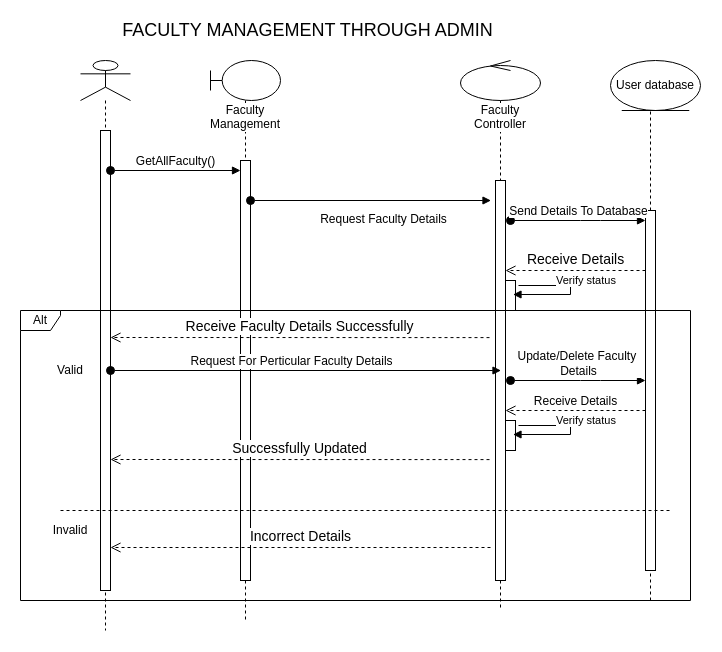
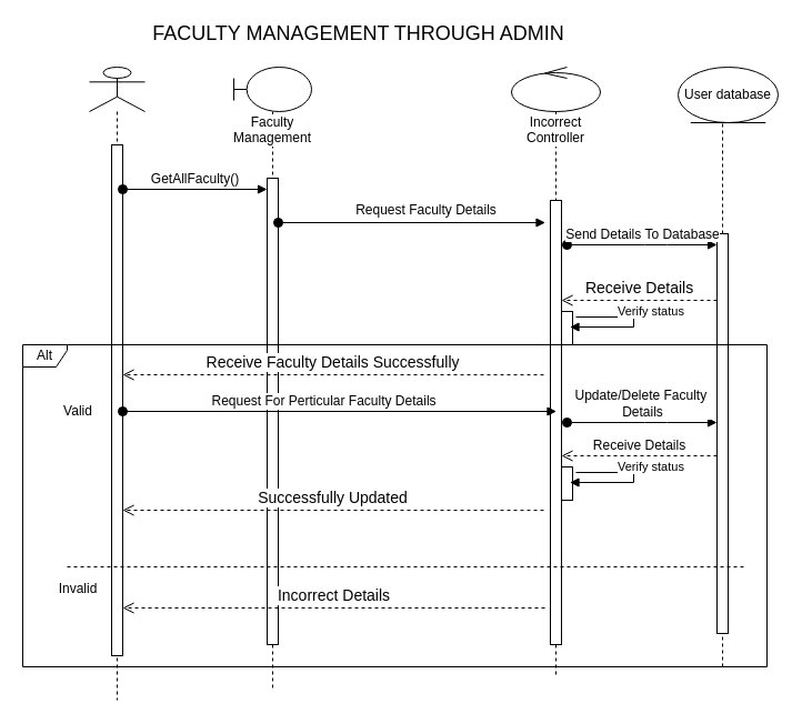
  <mxCell id="0" />
  <mxCell id="1" parent="0" />
  <mxCell id="2" value="" style="shape=umlLifeline;participant=umlActor;perimeter=lifelinePerimeter;whiteSpace=wrap;html=1;container=1;collapsible=0;recursiveResize=0;verticalAlign=top;spacingTop=36;labelBackgroundColor=#ffffff;outlineConnect=0;" vertex="1" parent="1"><mxGeometry x="80" y="60" width="50" height="570" as="geometry" /></mxCell>
  <mxCell id="3" value="" style="html=1;points=[];perimeter=orthogonalPerimeter;" vertex="1" parent="2"><mxGeometry x="20" y="70" width="10" height="460" as="geometry" /></mxCell>
  <mxCell id="4" value="&lt;span style=&quot;font-size: 12px&quot;&gt;GetAllFaculty()&lt;/span&gt;" style="html=1;verticalAlign=bottom;startArrow=oval;startFill=1;endArrow=block;startSize=8;" edge="1" parent="2" target="6"><mxGeometry width="60" relative="1" as="geometry"><mxPoint x="30" y="110" as="sourcePoint" /><mxPoint x="130" y="110" as="targetPoint" /></mxGeometry></mxCell>
  <mxCell id="5" value="Faculty Management" style="shape=umlLifeline;participant=umlBoundary;perimeter=lifelinePerimeter;whiteSpace=wrap;html=1;container=1;collapsible=0;recursiveResize=0;verticalAlign=top;spacingTop=36;labelBackgroundColor=#ffffff;outlineConnect=0;" vertex="1" parent="1"><mxGeometry x="210" y="60" width="70" height="560" as="geometry" /></mxCell>
  <mxCell id="6" value="" style="html=1;points=[];perimeter=orthogonalPerimeter;" vertex="1" parent="5"><mxGeometry x="30" y="100" width="10" height="420" as="geometry" /></mxCell>
- <mxCell id="7" value="Faculty Controller" style="shape=umlLifeline;participant=umlControl;perimeter=lifelinePerimeter;whiteSpace=wrap;html=1;container=1;collapsible=0;recursiveResize=0;verticalAlign=top;spacingTop=36;labelBackgroundColor=#ffffff;outlineConnect=0;" vertex="1" parent="1"><mxGeometry x="460" y="60" width="80" height="550" as="geometry" /></mxCell>
+ <mxCell id="7" value="Incorrect Controller" style="shape=umlLifeline;participant=umlControl;perimeter=lifelinePerimeter;whiteSpace=wrap;html=1;container=1;collapsible=0;recursiveResize=0;verticalAlign=top;spacingTop=36;labelBackgroundColor=#ffffff;outlineConnect=0;" vertex="1" parent="1"><mxGeometry x="460" y="60" width="80" height="550" as="geometry" /></mxCell>
  <mxCell id="8" value="" style="html=1;points=[];perimeter=orthogonalPerimeter;" vertex="1" parent="7"><mxGeometry x="35" y="120" width="10" height="400" as="geometry" /></mxCell>
  <mxCell id="9" value="" style="html=1;points=[];perimeter=orthogonalPerimeter;" vertex="1" parent="7"><mxGeometry x="45" y="220" width="10" height="30" as="geometry" /></mxCell>
  <mxCell id="10" value="User database" style="ellipse;shape=umlEntity;whiteSpace=wrap;html=1;" vertex="1" parent="1"><mxGeometry x="610" y="60" width="90" height="50" as="geometry" /></mxCell>
  <mxCell id="11" value="" style="endArrow=none;dashed=1;html=1;entryX=0.5;entryY=1;entryDx=0;entryDy=0;" edge="1" parent="1" source="13"><mxGeometry width="50" height="50" relative="1" as="geometry"><mxPoint x="650" y="500" as="sourcePoint" /><mxPoint x="650" y="110" as="targetPoint" /></mxGeometry></mxCell>
  <mxCell id="12" value="" style="html=1;verticalAlign=bottom;startArrow=oval;startFill=1;endArrow=block;startSize=8;" edge="1" parent="1" source="6"><mxGeometry width="60" relative="1" as="geometry"><mxPoint x="240" y="200" as="sourcePoint" /><mxPoint x="490.5" y="200" as="targetPoint" /></mxGeometry></mxCell>
  <mxCell id="13" value="" style="html=1;points=[];perimeter=orthogonalPerimeter;" vertex="1" parent="1"><mxGeometry x="645" y="210" width="10" height="360" as="geometry" /></mxCell>
  <mxCell id="14" value="" style="endArrow=none;dashed=1;html=1;entryX=0.5;entryY=1;entryDx=0;entryDy=0;" edge="1" parent="1" target="13"><mxGeometry width="50" height="50" relative="1" as="geometry"><mxPoint x="650" y="600" as="sourcePoint" /><mxPoint x="650" y="110" as="targetPoint" /></mxGeometry></mxCell>
  <mxCell id="15" value="&lt;span style=&quot;font-size: 12px&quot;&gt;Send Details To Database&lt;/span&gt;" style="html=1;verticalAlign=bottom;startArrow=oval;startFill=1;endArrow=block;startSize=8;" edge="1" parent="1" target="13"><mxGeometry width="60" relative="1" as="geometry"><mxPoint x="510" y="220" as="sourcePoint" /><mxPoint x="620" y="220" as="targetPoint" /><Array as="points"><mxPoint x="590" y="220" /></Array></mxGeometry></mxCell>
  <mxCell id="16" value="&lt;font style=&quot;font-size: 14px&quot;&gt;Receive Details&lt;/font&gt;" style="html=1;verticalAlign=bottom;endArrow=open;dashed=1;endSize=8;" edge="1" parent="1"><mxGeometry relative="1" as="geometry"><mxPoint x="645" y="270" as="sourcePoint" /><mxPoint x="505" y="270" as="targetPoint" /></mxGeometry></mxCell>
  <mxCell id="17" value="Verify status" style="edgeStyle=orthogonalEdgeStyle;html=1;align=left;spacingLeft=2;endArrow=block;rounded=0;" edge="1" parent="1"><mxGeometry x="-0.419" y="5" relative="1" as="geometry"><mxPoint x="518" y="285" as="sourcePoint" /><Array as="points"><mxPoint x="570" y="285" /><mxPoint x="570" y="294" /></Array><mxPoint x="512.5" y="294" as="targetPoint" /><mxPoint as="offset" /></mxGeometry></mxCell>
  <mxCell id="18" value="" style="endArrow=none;dashed=1;html=1;" edge="1" parent="1"><mxGeometry width="50" height="50" relative="1" as="geometry"><mxPoint x="60" y="510" as="sourcePoint" /><mxPoint x="670" y="510" as="targetPoint" /></mxGeometry></mxCell>
  <mxCell id="19" value="Valid" style="text;html=1;strokeColor=none;fillColor=none;align=center;verticalAlign=middle;whiteSpace=wrap;rounded=0;" vertex="1" parent="1"><mxGeometry x="50" y="360" width="40" height="20" as="geometry" /></mxCell>
  <mxCell id="20" value="Invalid" style="text;html=1;strokeColor=none;fillColor=none;align=center;verticalAlign=middle;whiteSpace=wrap;rounded=0;" vertex="1" parent="1"><mxGeometry x="50" y="520" width="40" height="20" as="geometry" /></mxCell>
  <mxCell id="21" value="&lt;span style=&quot;font-size: 14px&quot;&gt;Incorrect Details&lt;/span&gt;" style="html=1;verticalAlign=bottom;endArrow=open;dashed=1;endSize=8;" edge="1" parent="1"><mxGeometry relative="1" as="geometry"><mxPoint x="490" y="547" as="sourcePoint" /><mxPoint x="110" y="547" as="targetPoint" /></mxGeometry></mxCell>
  <mxCell id="22" value="&lt;span style=&quot;font-size: 14px&quot;&gt;Receive Faculty Details Successfully&lt;/span&gt;" style="html=1;verticalAlign=bottom;endArrow=open;dashed=1;endSize=8;entryX=1.1;entryY=0.682;entryDx=0;entryDy=0;entryPerimeter=0;" edge="1" parent="1"><mxGeometry relative="1" as="geometry"><mxPoint x="489" y="337.1" as="sourcePoint" /><mxPoint x="110" y="337" as="targetPoint" /></mxGeometry></mxCell>
  <mxCell id="23" value="Alt" style="shape=umlFrame;whiteSpace=wrap;html=1;width=40;height=20;" vertex="1" parent="1"><mxGeometry x="20" y="310" width="670" height="290" as="geometry" /></mxCell>
- <mxCell id="24" value="&lt;font style=&quot;font-size: 18px&quot;&gt;FACULTY MANAGEMENT THROUGH ADMIN&lt;/font&gt;" style="text;html=1;align=center;verticalAlign=middle;resizable=0;points=[];autosize=1;" vertex="1" parent="1"><mxGeometry x="112" y="20" width="390" height="20" as="geometry" /></mxCell>
- <mxCell id="25" value="Request Faculty Details" style="text;html=1;align=center;verticalAlign=middle;resizable=0;points=[];autosize=1;" vertex="1" parent="1"><mxGeometry x="313" y="209" width="140" height="20" as="geometry" /></mxCell>
+ <mxCell id="24" value="&lt;font style=&quot;font-size: 18px&quot;&gt;FACULTY MANAGEMENT THROUGH ADMIN&lt;/font&gt;" style="text;html=1;align=center;verticalAlign=middle;resizable=0;points=[];autosize=1;" vertex="1" parent="1"><mxGeometry x="127" y="20" width="390" height="20" as="geometry" /></mxCell>
+ <mxCell id="25" value="Request Faculty Details" style="text;html=1;align=center;verticalAlign=middle;resizable=0;points=[];autosize=1;" vertex="1" parent="1"><mxGeometry x="313" y="179" width="140" height="20" as="geometry" /></mxCell>
  <mxCell id="26" value="&lt;span style=&quot;font-size: 12px&quot;&gt;Update/Delete Faculty&amp;nbsp;&lt;br&gt;Details&lt;br&gt;&lt;/span&gt;" style="html=1;verticalAlign=bottom;startArrow=oval;startFill=1;endArrow=block;startSize=8;" edge="1" parent="1"><mxGeometry width="60" relative="1" as="geometry"><mxPoint x="510" y="380" as="sourcePoint" /><mxPoint x="645" y="380" as="targetPoint" /><Array as="points"><mxPoint x="590" y="380" /></Array></mxGeometry></mxCell>
  <mxCell id="27" value="&lt;span style=&quot;font-size: 14px&quot;&gt;Successfully Updated&lt;/span&gt;" style="html=1;verticalAlign=bottom;endArrow=open;dashed=1;endSize=8;entryX=1.1;entryY=0.682;entryDx=0;entryDy=0;entryPerimeter=0;" edge="1" parent="1"><mxGeometry relative="1" as="geometry"><mxPoint x="489" y="459.1" as="sourcePoint" /><mxPoint x="110" y="459" as="targetPoint" /></mxGeometry></mxCell>
  <mxCell id="28" value="&lt;font style=&quot;font-size: 12px&quot;&gt;Receive Details&lt;/font&gt;" style="html=1;verticalAlign=bottom;endArrow=open;dashed=1;endSize=8;" edge="1" parent="1"><mxGeometry relative="1" as="geometry"><mxPoint x="645" y="410" as="sourcePoint" /><mxPoint x="505" y="410" as="targetPoint" /></mxGeometry></mxCell>
  <mxCell id="29" value="" style="html=1;verticalAlign=bottom;startArrow=oval;startFill=1;endArrow=block;startSize=8;" edge="1" parent="1"><mxGeometry width="60" relative="1" as="geometry"><mxPoint x="110" y="370" as="sourcePoint" /><mxPoint x="500.5" y="370" as="targetPoint" /></mxGeometry></mxCell>
  <mxCell id="30" value="Request For Perticular Faculty Details" style="text;html=1;align=center;verticalAlign=middle;resizable=0;points=[];labelBackgroundColor=#ffffff;" vertex="1" connectable="0" parent="29"><mxGeometry x="-0.104" y="4" relative="1" as="geometry"><mxPoint x="5" y="-6" as="offset" /></mxGeometry></mxCell>
  <mxCell id="31" value="" style="html=1;points=[];perimeter=orthogonalPerimeter;" vertex="1" parent="1"><mxGeometry x="505" y="420" width="10" height="30" as="geometry" /></mxCell>
  <mxCell id="32" value="Verify status" style="edgeStyle=orthogonalEdgeStyle;html=1;align=left;spacingLeft=2;endArrow=block;rounded=0;" edge="1" parent="1"><mxGeometry x="-0.419" y="5" relative="1" as="geometry"><mxPoint x="518" y="425" as="sourcePoint" /><Array as="points"><mxPoint x="570" y="425" /><mxPoint x="570" y="434" /></Array><mxPoint x="512.5" y="434" as="targetPoint" /><mxPoint as="offset" /></mxGeometry></mxCell>
